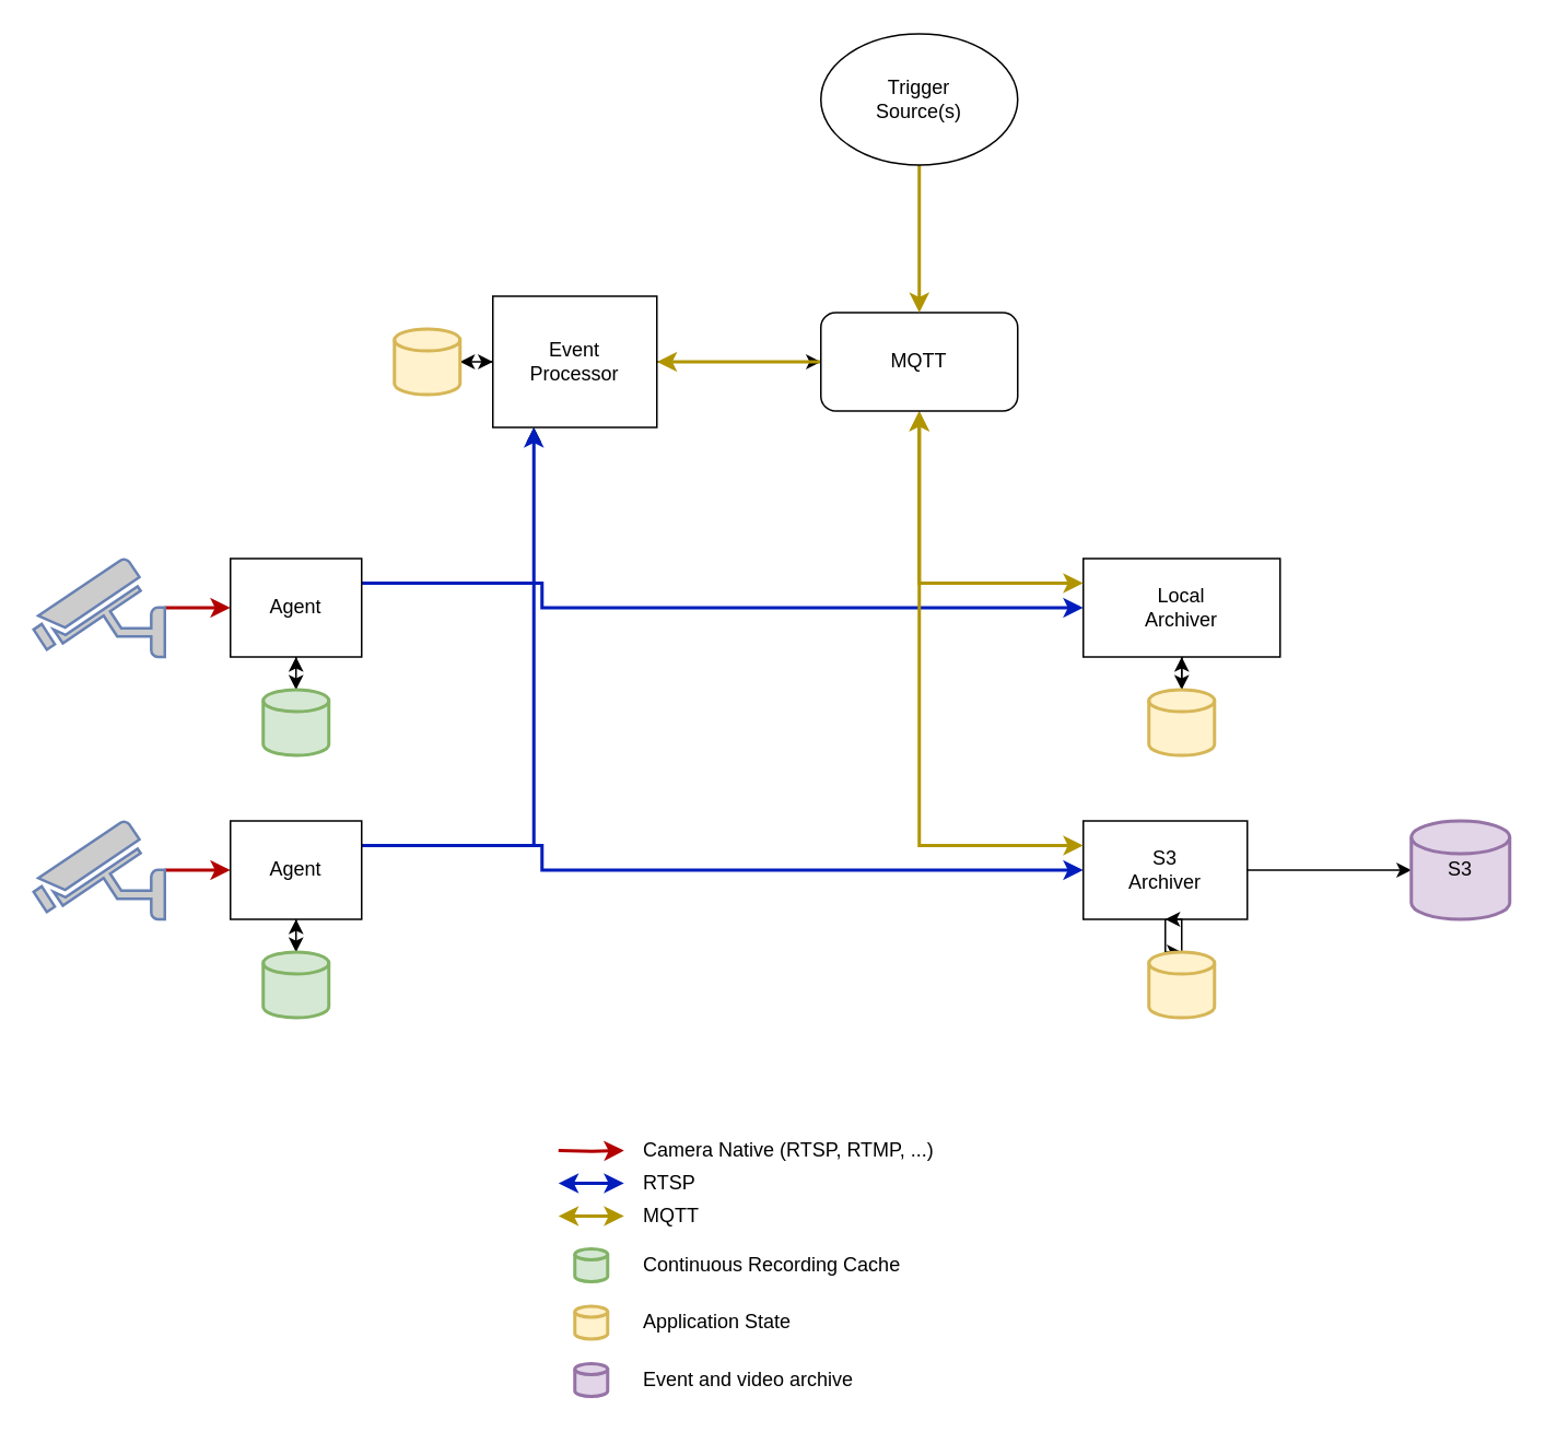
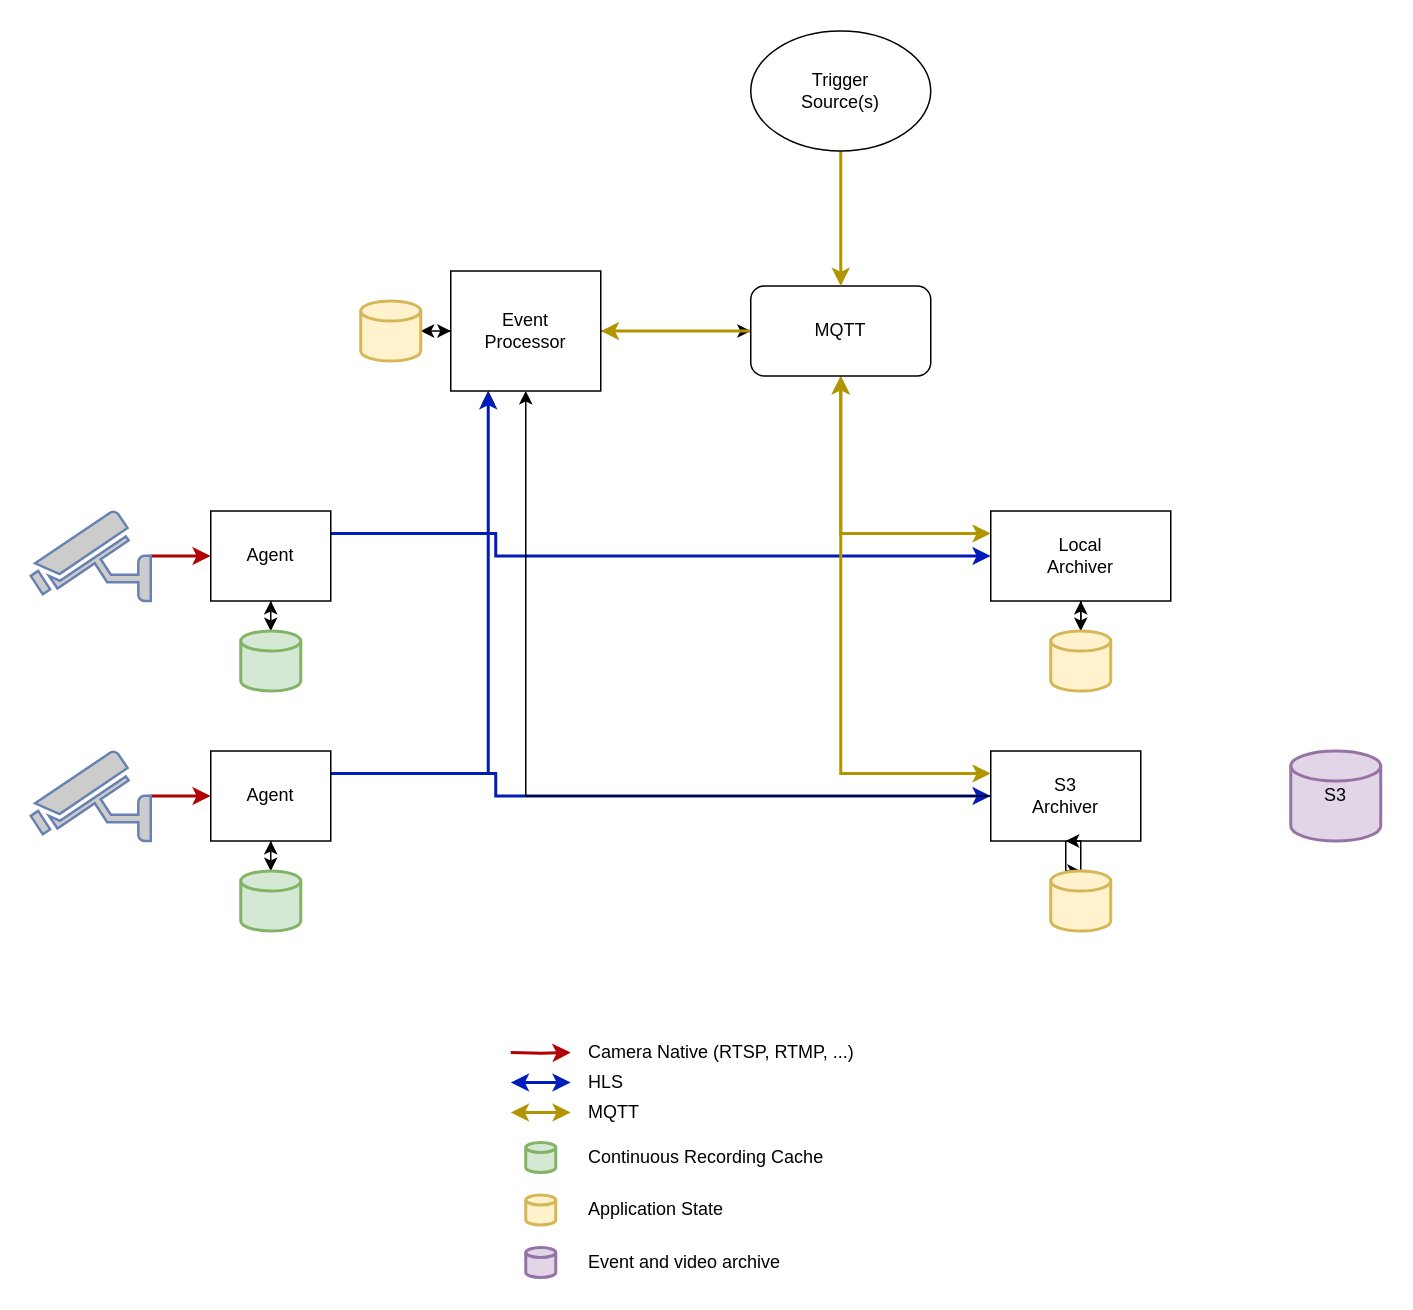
  <mxCell id="0" />
  <mxCell id="1" parent="0" />
  <mxCell id="2" value="" style="edgeStyle=orthogonalEdgeStyle;rounded=0;orthogonalLoop=1;jettySize=auto;html=1;fillColor=#e51400;strokeColor=#B20000;strokeWidth=2;" edge="1" parent="1" source="3" target="8"><mxGeometry relative="1" as="geometry" /></mxCell>
  <mxCell id="3" value="" style="fontColor=#0066CC;verticalAlign=top;verticalLabelPosition=bottom;labelPosition=center;align=center;html=1;outlineConnect=0;fillColor=#CCCCCC;strokeColor=#6881B3;gradientColor=none;gradientDirection=north;strokeWidth=2;shape=mxgraph.networks.security_camera;direction=east;flipH=1;" vertex="1" parent="1"><mxGeometry x="20" y="340" width="80" height="60" as="geometry" /></mxCell>
  <mxCell id="4" value="" style="edgeStyle=orthogonalEdgeStyle;rounded=0;orthogonalLoop=1;jettySize=auto;html=1;startArrow=classic;startFill=1;" edge="1" parent="1" source="5" target="8"><mxGeometry relative="1" as="geometry" /></mxCell>
  <mxCell id="5" value="" style="strokeWidth=2;html=1;shape=mxgraph.flowchart.database;whiteSpace=wrap;fillColor=#d5e8d4;strokeColor=#82b366;" vertex="1" parent="1"><mxGeometry x="160" y="420" width="40" height="40" as="geometry" /></mxCell>
  <mxCell id="6" style="edgeStyle=orthogonalEdgeStyle;rounded=0;orthogonalLoop=1;jettySize=auto;html=1;exitX=1;exitY=0.25;exitDx=0;exitDy=0;entryX=0.25;entryY=1;entryDx=0;entryDy=0;" edge="1" parent="1" source="8" target="17"><mxGeometry relative="1" as="geometry" /></mxCell>
  <mxCell id="7" style="edgeStyle=orthogonalEdgeStyle;orthogonalLoop=1;jettySize=auto;html=1;exitX=1;exitY=0.25;exitDx=0;exitDy=0;entryX=0;entryY=0.5;entryDx=0;entryDy=0;fillColor=#0050ef;strokeColor=#001DBC;rounded=0;strokeWidth=2;" edge="1" parent="1" source="8" target="19"><mxGeometry relative="1" as="geometry"><Array as="points"><mxPoint x="330" y="355" /><mxPoint x="330" y="370" /></Array></mxGeometry></mxCell>
  <mxCell id="8" value="Agent" style="rounded=0;whiteSpace=wrap;html=1;" vertex="1" parent="1"><mxGeometry x="140" y="340" width="80" height="60" as="geometry" /></mxCell>
  <mxCell id="9" value="" style="edgeStyle=orthogonalEdgeStyle;rounded=0;orthogonalLoop=1;jettySize=auto;html=1;fillColor=#e51400;strokeColor=#B20000;strokeWidth=2;" edge="1" parent="1" source="10" target="15"><mxGeometry relative="1" as="geometry" /></mxCell>
  <mxCell id="10" value="" style="fontColor=#0066CC;verticalAlign=top;verticalLabelPosition=bottom;labelPosition=center;align=center;html=1;outlineConnect=0;fillColor=#CCCCCC;strokeColor=#6881B3;gradientColor=none;gradientDirection=north;strokeWidth=2;shape=mxgraph.networks.security_camera;direction=east;flipH=1;" vertex="1" parent="1"><mxGeometry x="20" y="500" width="80" height="60" as="geometry" /></mxCell>
  <mxCell id="11" value="" style="edgeStyle=orthogonalEdgeStyle;rounded=0;orthogonalLoop=1;jettySize=auto;html=1;startArrow=classic;startFill=1;" edge="1" parent="1" source="12" target="15"><mxGeometry relative="1" as="geometry" /></mxCell>
  <mxCell id="12" value="" style="strokeWidth=2;html=1;shape=mxgraph.flowchart.database;whiteSpace=wrap;fillColor=#d5e8d4;strokeColor=#82b366;" vertex="1" parent="1"><mxGeometry x="160" y="580" width="40" height="40" as="geometry" /></mxCell>
  <mxCell id="13" style="edgeStyle=orthogonalEdgeStyle;orthogonalLoop=1;jettySize=auto;html=1;exitX=1;exitY=0.25;exitDx=0;exitDy=0;entryX=0.25;entryY=1;entryDx=0;entryDy=0;fillColor=#0050ef;strokeColor=#001DBC;rounded=0;strokeWidth=2;" edge="1" parent="1" source="15" target="17"><mxGeometry relative="1" as="geometry" /></mxCell>
  <mxCell id="14" style="edgeStyle=orthogonalEdgeStyle;orthogonalLoop=1;jettySize=auto;html=1;exitX=1;exitY=0.25;exitDx=0;exitDy=0;entryX=0;entryY=0.5;entryDx=0;entryDy=0;fillColor=#0050ef;strokeColor=#001DBC;rounded=0;strokeWidth=2;" edge="1" parent="1" source="15" target="22"><mxGeometry relative="1" as="geometry"><Array as="points"><mxPoint x="330" y="515" /><mxPoint x="330" y="530" /></Array></mxGeometry></mxCell>
  <mxCell id="15" value="Agent" style="rounded=0;whiteSpace=wrap;html=1;" vertex="1" parent="1"><mxGeometry x="140" y="500" width="80" height="60" as="geometry" /></mxCell>
  <mxCell id="16" value="" style="edgeStyle=orthogonalEdgeStyle;rounded=0;orthogonalLoop=1;jettySize=auto;html=1;" edge="1" parent="1" source="17" target="28"><mxGeometry relative="1" as="geometry" /></mxCell>
  <mxCell id="17" value="Event&lt;br&gt;Processor" style="rounded=0;whiteSpace=wrap;html=1;" vertex="1" parent="1"><mxGeometry x="300" y="180" width="100" height="80" as="geometry" /></mxCell>
  <mxCell id="18" value="" style="edgeStyle=orthogonalEdgeStyle;rounded=0;orthogonalLoop=1;jettySize=auto;html=1;" edge="1" parent="1" source="19" target="30"><mxGeometry relative="1" as="geometry" /></mxCell>
  <mxCell id="19" value="Local&lt;br&gt;Archiver" style="rounded=0;whiteSpace=wrap;html=1;" vertex="1" parent="1"><mxGeometry x="660" y="340" width="120" height="60" as="geometry" /></mxCell>
  <mxCell id="20" value="" style="edgeStyle=orthogonalEdgeStyle;rounded=0;orthogonalLoop=1;jettySize=auto;html=1;" edge="1" parent="1" source="22" target="32"><mxGeometry relative="1" as="geometry" /></mxCell>
- <mxCell id="21" value="" style="edgeStyle=orthogonalEdgeStyle;rounded=0;orthogonalLoop=1;jettySize=auto;html=1;" edge="1" parent="1" source="22" target="33"><mxGeometry relative="1" as="geometry" /></mxCell>
+ <mxCell id="21" value="" style="edgeStyle=orthogonalEdgeStyle;rounded=0;orthogonalLoop=1;jettySize=auto;html=1;" edge="1" parent="1" source="22" target="17"><mxGeometry relative="1" as="geometry" /></mxCell>
  <mxCell id="22" value="S3&lt;br&gt;Archiver" style="rounded=0;whiteSpace=wrap;html=1;" vertex="1" parent="1"><mxGeometry x="660" y="500" width="100" height="60" as="geometry" /></mxCell>
  <mxCell id="23" value="" style="edgeStyle=orthogonalEdgeStyle;rounded=0;orthogonalLoop=1;jettySize=auto;html=1;startArrow=classic;startFill=1;" edge="1" parent="1" source="24" target="17"><mxGeometry relative="1" as="geometry" /></mxCell>
  <mxCell id="24" value="" style="strokeWidth=2;html=1;shape=mxgraph.flowchart.database;whiteSpace=wrap;fillColor=#fff2cc;strokeColor=#d6b656;" vertex="1" parent="1"><mxGeometry x="240" y="200" width="40" height="40" as="geometry" /></mxCell>
  <mxCell id="25" value="" style="edgeStyle=orthogonalEdgeStyle;rounded=0;orthogonalLoop=1;jettySize=auto;html=1;fillColor=#e3c800;strokeColor=#B09500;strokeWidth=2;" edge="1" parent="1" source="28" target="17"><mxGeometry relative="1" as="geometry" /></mxCell>
  <mxCell id="26" style="edgeStyle=orthogonalEdgeStyle;rounded=0;orthogonalLoop=1;jettySize=auto;html=1;exitX=0.5;exitY=1;exitDx=0;exitDy=0;entryX=0;entryY=0.25;entryDx=0;entryDy=0;startArrow=classic;startFill=1;fillColor=#e3c800;strokeColor=#B09500;strokeWidth=2;" edge="1" parent="1" source="28" target="19"><mxGeometry relative="1" as="geometry" /></mxCell>
  <mxCell id="27" style="edgeStyle=orthogonalEdgeStyle;rounded=0;orthogonalLoop=1;jettySize=auto;html=1;exitX=0.5;exitY=1;exitDx=0;exitDy=0;entryX=0;entryY=0.25;entryDx=0;entryDy=0;startArrow=classic;startFill=1;fillColor=#e3c800;strokeColor=#B09500;strokeWidth=2;" edge="1" parent="1" source="28" target="22"><mxGeometry relative="1" as="geometry" /></mxCell>
  <mxCell id="28" value="MQTT" style="rounded=1;whiteSpace=wrap;html=1;" vertex="1" parent="1"><mxGeometry x="500" y="190" width="120" height="60" as="geometry" /></mxCell>
  <mxCell id="29" value="" style="edgeStyle=orthogonalEdgeStyle;rounded=0;orthogonalLoop=1;jettySize=auto;html=1;" edge="1" parent="1" source="30" target="19"><mxGeometry relative="1" as="geometry" /></mxCell>
  <mxCell id="30" value="" style="strokeWidth=2;html=1;shape=mxgraph.flowchart.database;whiteSpace=wrap;fillColor=#fff2cc;strokeColor=#d6b656;" vertex="1" parent="1"><mxGeometry x="700" y="420" width="40" height="40" as="geometry" /></mxCell>
  <mxCell id="31" value="" style="edgeStyle=orthogonalEdgeStyle;rounded=0;orthogonalLoop=1;jettySize=auto;html=1;" edge="1" parent="1" source="32" target="22"><mxGeometry relative="1" as="geometry" /></mxCell>
  <mxCell id="32" value="" style="strokeWidth=2;html=1;shape=mxgraph.flowchart.database;whiteSpace=wrap;fillColor=#fff2cc;strokeColor=#d6b656;" vertex="1" parent="1"><mxGeometry x="700" y="580" width="40" height="40" as="geometry" /></mxCell>
  <mxCell id="33" value="S3" style="strokeWidth=2;html=1;shape=mxgraph.flowchart.database;whiteSpace=wrap;fillColor=#e1d5e7;strokeColor=#9673a6;" vertex="1" parent="1"><mxGeometry x="860" y="500" width="60" height="60" as="geometry" /></mxCell>
  <mxCell id="34" value="" style="edgeStyle=orthogonalEdgeStyle;rounded=0;orthogonalLoop=1;jettySize=auto;html=1;fillColor=#e3c800;strokeColor=#B09500;strokeWidth=2;" edge="1" parent="1" source="35" target="28"><mxGeometry relative="1" as="geometry" /></mxCell>
  <mxCell id="35" value="Trigger&lt;br&gt;Source(s)" style="ellipse;whiteSpace=wrap;html=1;" vertex="1" parent="1"><mxGeometry x="500" y="20" width="120" height="80" as="geometry" /></mxCell>
  <mxCell id="36" value="" style="endArrow=classic;startArrow=classic;html=1;rounded=0;fillColor=#0050ef;strokeColor=#001DBC;strokeWidth=2;" edge="1" parent="1"><mxGeometry width="50" height="50" relative="1" as="geometry"><mxPoint x="340" y="721" as="sourcePoint" /><mxPoint x="380" y="721" as="targetPoint" /></mxGeometry></mxCell>
  <mxCell id="37" value="" style="edgeStyle=orthogonalEdgeStyle;rounded=0;orthogonalLoop=1;jettySize=auto;html=1;fillColor=#e51400;strokeColor=#B20000;strokeWidth=2;" edge="1" parent="1"><mxGeometry relative="1" as="geometry"><mxPoint x="340" y="701" as="sourcePoint" /><mxPoint x="380" y="701" as="targetPoint" /></mxGeometry></mxCell>
  <mxCell id="38" value="" style="strokeWidth=2;html=1;shape=mxgraph.flowchart.database;whiteSpace=wrap;fillColor=#d5e8d4;strokeColor=#82b366;" vertex="1" parent="1"><mxGeometry x="350" y="761" width="20" height="20" as="geometry" /></mxCell>
  <mxCell id="39" value="" style="strokeWidth=2;html=1;shape=mxgraph.flowchart.database;whiteSpace=wrap;fillColor=#fff2cc;strokeColor=#d6b656;" vertex="1" parent="1"><mxGeometry x="350" y="796" width="20" height="20" as="geometry" /></mxCell>
  <mxCell id="40" value="" style="strokeWidth=2;html=1;shape=mxgraph.flowchart.database;whiteSpace=wrap;fillColor=#e1d5e7;strokeColor=#9673a6;" vertex="1" parent="1"><mxGeometry x="350" y="831" width="20" height="20" as="geometry" /></mxCell>
  <mxCell id="41" value="" style="endArrow=classic;startArrow=classic;html=1;rounded=0;fillColor=#e3c800;strokeColor=#B09500;strokeWidth=2;" edge="1" parent="1"><mxGeometry width="50" height="50" relative="1" as="geometry"><mxPoint x="340" y="741" as="sourcePoint" /><mxPoint x="380" y="741" as="targetPoint" /></mxGeometry></mxCell>
  <mxCell id="42" value="Camera Native (RTSP, RTMP, ...)" style="text;html=1;strokeColor=none;fillColor=none;align=left;verticalAlign=middle;whiteSpace=wrap;rounded=0;" vertex="1" parent="1"><mxGeometry x="390" y="691" width="230" height="20" as="geometry" /></mxCell>
- <mxCell id="43" value="RTSP" style="text;html=1;strokeColor=none;fillColor=none;align=left;verticalAlign=middle;whiteSpace=wrap;rounded=0;" vertex="1" parent="1"><mxGeometry x="390" y="711" width="230" height="20" as="geometry" /></mxCell>
+ <mxCell id="43" value="HLS" style="text;html=1;strokeColor=none;fillColor=none;align=left;verticalAlign=middle;whiteSpace=wrap;rounded=0;" vertex="1" parent="1"><mxGeometry x="390" y="711" width="230" height="20" as="geometry" /></mxCell>
  <mxCell id="44" value="MQTT" style="text;html=1;strokeColor=none;fillColor=none;align=left;verticalAlign=middle;whiteSpace=wrap;rounded=0;" vertex="1" parent="1"><mxGeometry x="390" y="731" width="230" height="20" as="geometry" /></mxCell>
  <mxCell id="45" value="Continuous Recording Cache" style="text;html=1;strokeColor=none;fillColor=none;align=left;verticalAlign=middle;whiteSpace=wrap;rounded=0;" vertex="1" parent="1"><mxGeometry x="390" y="761" width="230" height="20" as="geometry" /></mxCell>
  <mxCell id="46" value="Application State" style="text;html=1;strokeColor=none;fillColor=none;align=left;verticalAlign=middle;whiteSpace=wrap;rounded=0;" vertex="1" parent="1"><mxGeometry x="390" y="796" width="230" height="20" as="geometry" /></mxCell>
  <mxCell id="47" value="Event and video archive" style="text;html=1;strokeColor=none;fillColor=none;align=left;verticalAlign=middle;whiteSpace=wrap;rounded=0;" vertex="1" parent="1"><mxGeometry x="390" y="831" width="230" height="20" as="geometry" /></mxCell>
